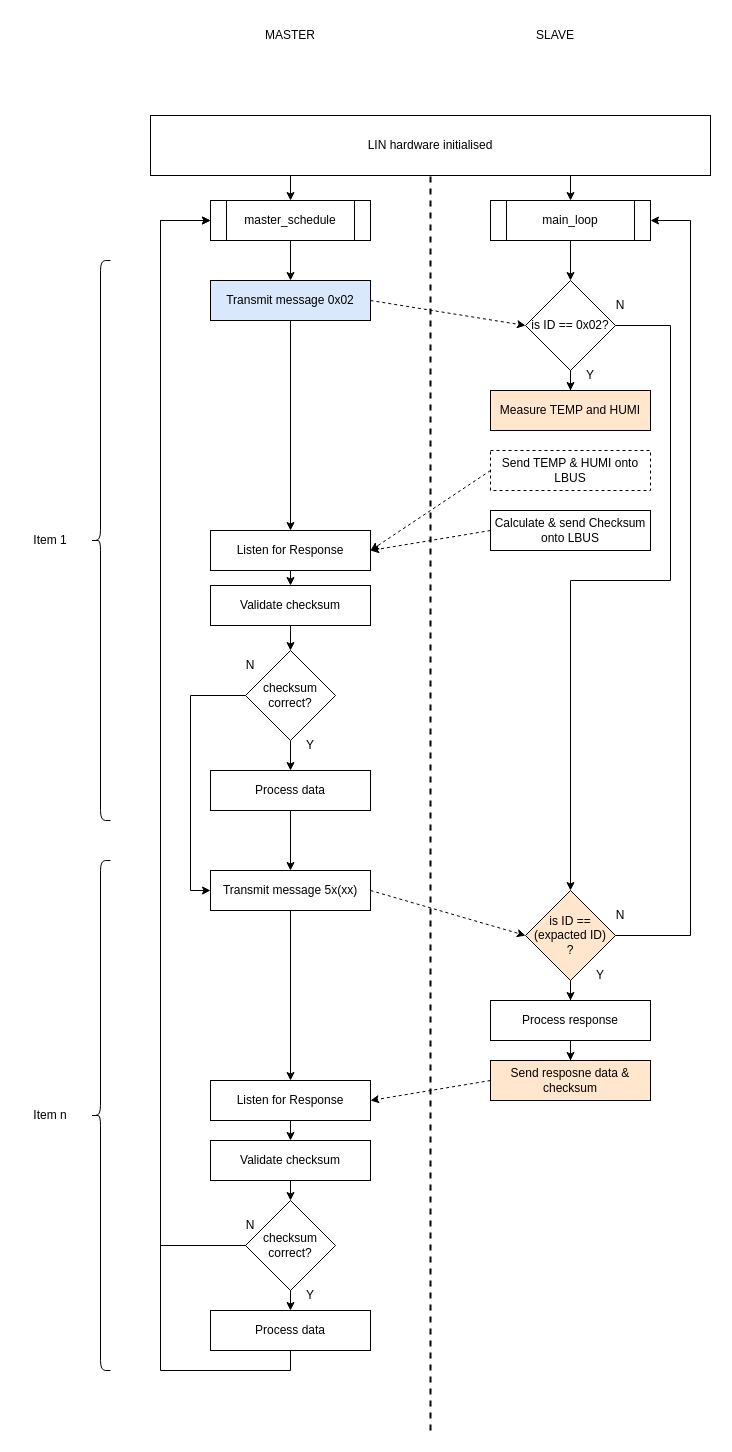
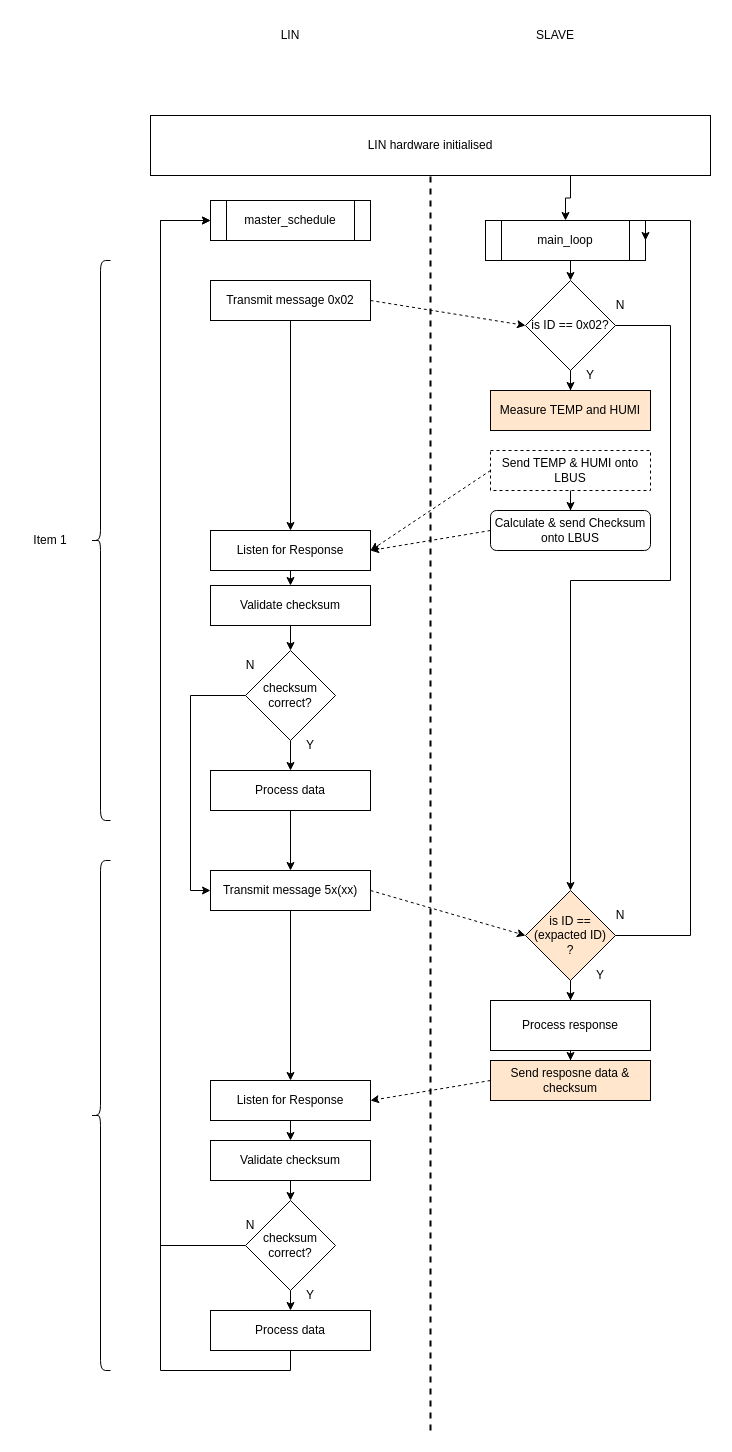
  <mxCell id="0" />
  <mxCell id="1" parent="0" />
- <mxCell id="2" style="edgeStyle=orthogonalEdgeStyle;rounded=0;orthogonalLoop=1;jettySize=auto;html=1;exitX=0.5;exitY=1;exitDx=0;exitDy=0;entryX=0.5;entryY=0;entryDx=0;entryDy=0;" edge="1" parent="1" source="3" target="13"><mxGeometry relative="1" as="geometry" /></mxCell>
  <mxCell id="3" value="master_schedule" style="shape=process;whiteSpace=wrap;html=1;backgroundOutline=1;" vertex="1" parent="1"><mxGeometry x="210" y="200" width="160" height="40" as="geometry" /></mxCell>
  <mxCell id="4" value="" style="endArrow=none;dashed=1;html=1;strokeWidth=2;rounded=0;entryX=0.5;entryY=1;entryDx=0;entryDy=0;" edge="1" parent="1" target="11"><mxGeometry width="50" height="50" relative="1" as="geometry"><mxPoint x="430" y="1430" as="sourcePoint" /><mxPoint x="430" y="40" as="targetPoint" /></mxGeometry></mxCell>
- <mxCell id="5" value="MASTER" style="text;html=1;align=center;verticalAlign=middle;whiteSpace=wrap;rounded=0;" vertex="1" parent="1"><mxGeometry x="260" y="20" width="60" height="30" as="geometry" /></mxCell>
+ <mxCell id="5" value="LIN" style="text;html=1;align=center;verticalAlign=middle;whiteSpace=wrap;rounded=0;" vertex="1" parent="1"><mxGeometry x="260" y="20" width="60" height="30" as="geometry" /></mxCell>
  <mxCell id="6" value="SLAVE" style="text;html=1;align=center;verticalAlign=middle;whiteSpace=wrap;rounded=0;" vertex="1" parent="1"><mxGeometry x="525" y="20" width="60" height="30" as="geometry" /></mxCell>
  <mxCell id="7" style="edgeStyle=orthogonalEdgeStyle;rounded=0;orthogonalLoop=1;jettySize=auto;html=1;exitX=0.5;exitY=1;exitDx=0;exitDy=0;entryX=0.5;entryY=0;entryDx=0;entryDy=0;" edge="1" parent="1" source="8" target="33"><mxGeometry relative="1" as="geometry" /></mxCell>
- <mxCell id="8" value="main_loop" style="shape=process;whiteSpace=wrap;html=1;backgroundOutline=1;" vertex="1" parent="1"><mxGeometry x="490" y="200" width="160" height="40" as="geometry" /></mxCell>
- <mxCell id="9" style="edgeStyle=orthogonalEdgeStyle;rounded=0;orthogonalLoop=1;jettySize=auto;html=1;exitX=0.25;exitY=1;exitDx=0;exitDy=0;" edge="1" parent="1" source="11" target="3"><mxGeometry relative="1" as="geometry" /></mxCell>
+ <mxCell id="8" value="main_loop" style="shape=process;whiteSpace=wrap;html=1;backgroundOutline=1;" vertex="1" parent="1"><mxGeometry x="485" y="220" width="160" height="40" as="geometry" /></mxCell>
  <mxCell id="10" style="edgeStyle=orthogonalEdgeStyle;rounded=0;orthogonalLoop=1;jettySize=auto;html=1;exitX=0.75;exitY=1;exitDx=0;exitDy=0;" edge="1" parent="1" source="11" target="8"><mxGeometry relative="1" as="geometry" /></mxCell>
  <mxCell id="11" value="LIN hardware initialised" style="rounded=0;whiteSpace=wrap;html=1;" vertex="1" parent="1"><mxGeometry x="150" y="115" width="560" height="60" as="geometry" /></mxCell>
  <mxCell id="12" style="edgeStyle=orthogonalEdgeStyle;rounded=0;orthogonalLoop=1;jettySize=auto;html=1;exitX=0.5;exitY=1;exitDx=0;exitDy=0;" edge="1" parent="1" source="13" target="16"><mxGeometry relative="1" as="geometry" /></mxCell>
- <mxCell id="13" value="Transmit message 0x02" style="rounded=0;whiteSpace=wrap;html=1;fillColor=#dae8fc;" vertex="1" parent="1"><mxGeometry x="210" y="280" width="160" height="40" as="geometry" /></mxCell>
+ <mxCell id="13" value="Transmit message 0x02" style="rounded=0;whiteSpace=wrap;html=1;" vertex="1" parent="1"><mxGeometry x="210" y="280" width="160" height="40" as="geometry" /></mxCell>
  <mxCell id="14" value="Measure TEMP and HUMI" style="rounded=0;whiteSpace=wrap;html=1;fillColor=#ffe6cc;" vertex="1" parent="1"><mxGeometry x="490" y="390" width="160" height="40" as="geometry" /></mxCell>
  <mxCell id="15" style="edgeStyle=orthogonalEdgeStyle;rounded=0;orthogonalLoop=1;jettySize=auto;html=1;exitX=0.5;exitY=1;exitDx=0;exitDy=0;entryX=0.5;entryY=0;entryDx=0;entryDy=0;" edge="1" parent="1" source="16" target="21"><mxGeometry relative="1" as="geometry" /></mxCell>
  <mxCell id="16" value="Listen for Response" style="rounded=0;whiteSpace=wrap;html=1;" vertex="1" parent="1"><mxGeometry x="210" y="530" width="160" height="40" as="geometry" /></mxCell>
+ <mxCell id="17" style="edgeStyle=orthogonalEdgeStyle;rounded=0;orthogonalLoop=1;jettySize=auto;html=1;exitX=0.5;exitY=1;exitDx=0;exitDy=0;" edge="1" parent="1" source="18" target="19"><mxGeometry relative="1" as="geometry" /></mxCell>
  <mxCell id="18" value="Send TEMP &amp;amp; HUMI onto LBUS" style="rounded=0;whiteSpace=wrap;html=1;dashed=1;" vertex="1" parent="1"><mxGeometry x="490" y="450" width="160" height="40" as="geometry" /></mxCell>
- <mxCell id="19" value="Calculate &amp;amp; send Checksum onto LBUS" style="rounded=0;whiteSpace=wrap;html=1;" vertex="1" parent="1"><mxGeometry x="490" y="510" width="160" height="40" as="geometry" /></mxCell>
+ <mxCell id="19" value="Calculate &amp;amp; send Checksum onto LBUS" style="whiteSpace=wrap;html=1;rounded=1;" vertex="1" parent="1"><mxGeometry x="490" y="510" width="160" height="40" as="geometry" /></mxCell>
  <mxCell id="20" style="edgeStyle=orthogonalEdgeStyle;rounded=0;orthogonalLoop=1;jettySize=auto;html=1;exitX=0.5;exitY=1;exitDx=0;exitDy=0;entryX=0.5;entryY=0;entryDx=0;entryDy=0;" edge="1" parent="1" source="21" target="43"><mxGeometry relative="1" as="geometry" /></mxCell>
  <mxCell id="21" value="Validate checksum" style="rounded=0;whiteSpace=wrap;html=1;" vertex="1" parent="1"><mxGeometry x="210" y="585" width="160" height="40" as="geometry" /></mxCell>
  <mxCell id="22" value="" style="shape=curlyBracket;whiteSpace=wrap;html=1;rounded=1;labelPosition=left;verticalLabelPosition=middle;align=right;verticalAlign=middle;" vertex="1" parent="1"><mxGeometry x="90" y="260" width="20" height="560" as="geometry" /></mxCell>
  <mxCell id="23" value="Item 1" style="text;html=1;align=center;verticalAlign=middle;whiteSpace=wrap;rounded=0;" vertex="1" parent="1"><mxGeometry x="20" y="525" width="60" height="30" as="geometry" /></mxCell>
  <mxCell id="24" style="edgeStyle=orthogonalEdgeStyle;rounded=0;orthogonalLoop=1;jettySize=auto;html=1;exitX=0.5;exitY=1;exitDx=0;exitDy=0;entryX=0.5;entryY=0;entryDx=0;entryDy=0;" edge="1" parent="1" source="25" target="49"><mxGeometry relative="1" as="geometry" /></mxCell>
  <mxCell id="25" value="Transmit message 5x(xx)" style="rounded=0;whiteSpace=wrap;html=1;" vertex="1" parent="1"><mxGeometry x="210" y="870" width="160" height="40" as="geometry" /></mxCell>
  <mxCell id="26" style="edgeStyle=orthogonalEdgeStyle;rounded=0;orthogonalLoop=1;jettySize=auto;html=1;exitX=0.5;exitY=1;exitDx=0;exitDy=0;" edge="1" parent="1" source="27" target="28"><mxGeometry relative="1" as="geometry" /></mxCell>
- <mxCell id="27" value="Process response" style="rounded=0;whiteSpace=wrap;html=1;" vertex="1" parent="1"><mxGeometry x="490" y="1000" width="160" height="40" as="geometry" /></mxCell>
+ <mxCell id="27" value="Process response" style="rounded=0;whiteSpace=wrap;html=1;" vertex="1" parent="1"><mxGeometry x="490" y="1000" width="160" height="50" as="geometry" /></mxCell>
  <mxCell id="28" value="Send resposne data &amp;amp; checksum" style="rounded=0;whiteSpace=wrap;html=1;fillColor=#ffe6cc;" vertex="1" parent="1"><mxGeometry x="490" y="1060" width="160" height="40" as="geometry" /></mxCell>
  <mxCell id="29" value="" style="shape=curlyBracket;whiteSpace=wrap;html=1;rounded=1;labelPosition=left;verticalLabelPosition=middle;align=right;verticalAlign=middle;" vertex="1" parent="1"><mxGeometry x="90" y="860" width="20" height="510" as="geometry" /></mxCell>
- <mxCell id="30" value="Item n" style="text;html=1;align=center;verticalAlign=middle;whiteSpace=wrap;rounded=0;" vertex="1" parent="1"><mxGeometry x="20" y="1100" width="60" height="30" as="geometry" /></mxCell>
  <mxCell id="31" style="edgeStyle=orthogonalEdgeStyle;rounded=0;orthogonalLoop=1;jettySize=auto;html=1;exitX=0.5;exitY=1;exitDx=0;exitDy=0;" edge="1" parent="1" source="33" target="14"><mxGeometry relative="1" as="geometry" /></mxCell>
  <mxCell id="32" style="edgeStyle=orthogonalEdgeStyle;rounded=0;orthogonalLoop=1;jettySize=auto;html=1;exitX=1;exitY=0.5;exitDx=0;exitDy=0;entryX=0.5;entryY=0;entryDx=0;entryDy=0;" edge="1" parent="1" source="33" target="37"><mxGeometry relative="1" as="geometry"><Array as="points"><mxPoint x="670" y="325" /><mxPoint x="670" y="580" /><mxPoint x="570" y="580" /></Array></mxGeometry></mxCell>
  <mxCell id="33" value="is ID == 0x02?" style="rhombus;whiteSpace=wrap;html=1;" vertex="1" parent="1"><mxGeometry x="525" y="280" width="90" height="90" as="geometry" /></mxCell>
  <mxCell id="34" value="" style="endArrow=classic;html=1;rounded=0;entryX=0;entryY=0.5;entryDx=0;entryDy=0;exitX=1;exitY=0.5;exitDx=0;exitDy=0;dashed=1;" edge="1" parent="1" target="33"><mxGeometry width="50" height="50" relative="1" as="geometry"><mxPoint x="370" y="300" as="sourcePoint" /><mxPoint x="490" y="320" as="targetPoint" /></mxGeometry></mxCell>
  <mxCell id="35" style="edgeStyle=orthogonalEdgeStyle;rounded=0;orthogonalLoop=1;jettySize=auto;html=1;exitX=0.5;exitY=1;exitDx=0;exitDy=0;" edge="1" parent="1" source="37" target="27"><mxGeometry relative="1" as="geometry" /></mxCell>
  <mxCell id="36" style="edgeStyle=orthogonalEdgeStyle;rounded=0;orthogonalLoop=1;jettySize=auto;html=1;exitX=1;exitY=0.5;exitDx=0;exitDy=0;entryX=1;entryY=0.5;entryDx=0;entryDy=0;" edge="1" parent="1" source="37" target="8"><mxGeometry relative="1" as="geometry"><Array as="points"><mxPoint x="690" y="935" /><mxPoint x="690" y="220" /></Array></mxGeometry></mxCell>
  <mxCell id="37" value="is ID == (expacted ID)&lt;br&gt;?" style="rhombus;whiteSpace=wrap;html=1;fillColor=#ffe6cc;" vertex="1" parent="1"><mxGeometry x="525" y="890" width="90" height="90" as="geometry" /></mxCell>
  <mxCell id="38" value="Y" style="text;html=1;align=center;verticalAlign=middle;whiteSpace=wrap;rounded=0;" vertex="1" parent="1"><mxGeometry x="560" y="360" width="60" height="30" as="geometry" /></mxCell>
  <mxCell id="39" value="N" style="text;html=1;align=center;verticalAlign=middle;whiteSpace=wrap;rounded=0;" vertex="1" parent="1"><mxGeometry x="590" y="290" width="60" height="30" as="geometry" /></mxCell>
  <mxCell id="40" value="" style="endArrow=classic;html=1;rounded=0;exitX=0;exitY=0.5;exitDx=0;exitDy=0;dashed=1;" edge="1" parent="1" source="19"><mxGeometry width="50" height="50" relative="1" as="geometry"><mxPoint x="320" y="465" as="sourcePoint" /><mxPoint x="370" y="550" as="targetPoint" /></mxGeometry></mxCell>
  <mxCell id="41" style="edgeStyle=orthogonalEdgeStyle;rounded=0;orthogonalLoop=1;jettySize=auto;html=1;exitX=0.5;exitY=1;exitDx=0;exitDy=0;entryX=0.5;entryY=0;entryDx=0;entryDy=0;" edge="1" parent="1" source="43" target="45"><mxGeometry relative="1" as="geometry" /></mxCell>
  <mxCell id="42" style="edgeStyle=orthogonalEdgeStyle;rounded=0;orthogonalLoop=1;jettySize=auto;html=1;exitX=0;exitY=0.5;exitDx=0;exitDy=0;entryX=0;entryY=0.5;entryDx=0;entryDy=0;" edge="1" parent="1" source="43" target="25"><mxGeometry relative="1" as="geometry"><Array as="points"><mxPoint x="190" y="695" /><mxPoint x="190" y="890" /></Array></mxGeometry></mxCell>
  <mxCell id="43" value="checksum correct?" style="rhombus;whiteSpace=wrap;html=1;" vertex="1" parent="1"><mxGeometry x="245" y="650" width="90" height="90" as="geometry" /></mxCell>
  <mxCell id="44" style="edgeStyle=orthogonalEdgeStyle;rounded=0;orthogonalLoop=1;jettySize=auto;html=1;exitX=0.5;exitY=1;exitDx=0;exitDy=0;entryX=0.5;entryY=0;entryDx=0;entryDy=0;" edge="1" parent="1" source="45" target="25"><mxGeometry relative="1" as="geometry" /></mxCell>
  <mxCell id="45" value="Process data" style="rounded=0;whiteSpace=wrap;html=1;" vertex="1" parent="1"><mxGeometry x="210" y="770" width="160" height="40" as="geometry" /></mxCell>
  <mxCell id="46" value="N" style="text;html=1;align=center;verticalAlign=middle;whiteSpace=wrap;rounded=0;" vertex="1" parent="1"><mxGeometry x="220" y="650" width="60" height="30" as="geometry" /></mxCell>
  <mxCell id="47" value="Y" style="text;html=1;align=center;verticalAlign=middle;whiteSpace=wrap;rounded=0;" vertex="1" parent="1"><mxGeometry x="280" y="730" width="60" height="30" as="geometry" /></mxCell>
  <mxCell id="48" style="edgeStyle=orthogonalEdgeStyle;rounded=0;orthogonalLoop=1;jettySize=auto;html=1;exitX=0.5;exitY=1;exitDx=0;exitDy=0;entryX=0.5;entryY=0;entryDx=0;entryDy=0;" edge="1" parent="1" source="49" target="51"><mxGeometry relative="1" as="geometry" /></mxCell>
  <mxCell id="49" value="Listen for Response" style="rounded=0;whiteSpace=wrap;html=1;" vertex="1" parent="1"><mxGeometry x="210" y="1080" width="160" height="40" as="geometry" /></mxCell>
  <mxCell id="50" style="edgeStyle=orthogonalEdgeStyle;rounded=0;orthogonalLoop=1;jettySize=auto;html=1;exitX=0.5;exitY=1;exitDx=0;exitDy=0;entryX=0.5;entryY=0;entryDx=0;entryDy=0;" edge="1" parent="1" source="51" target="54"><mxGeometry relative="1" as="geometry" /></mxCell>
  <mxCell id="51" value="Validate checksum" style="rounded=0;whiteSpace=wrap;html=1;" vertex="1" parent="1"><mxGeometry x="210" y="1140" width="160" height="40" as="geometry" /></mxCell>
  <mxCell id="52" style="edgeStyle=orthogonalEdgeStyle;rounded=0;orthogonalLoop=1;jettySize=auto;html=1;exitX=0.5;exitY=1;exitDx=0;exitDy=0;entryX=0.5;entryY=0;entryDx=0;entryDy=0;" edge="1" parent="1" source="54" target="56"><mxGeometry relative="1" as="geometry" /></mxCell>
  <mxCell id="53" style="edgeStyle=orthogonalEdgeStyle;rounded=0;orthogonalLoop=1;jettySize=auto;html=1;exitX=0;exitY=0.5;exitDx=0;exitDy=0;entryX=0;entryY=0.5;entryDx=0;entryDy=0;" edge="1" parent="1" source="54" target="3"><mxGeometry relative="1" as="geometry"><Array as="points"><mxPoint x="160" y="1245" /><mxPoint x="160" y="220" /></Array></mxGeometry></mxCell>
  <mxCell id="54" value="checksum correct?" style="rhombus;whiteSpace=wrap;html=1;" vertex="1" parent="1"><mxGeometry x="245" y="1200" width="90" height="90" as="geometry" /></mxCell>
  <mxCell id="55" style="edgeStyle=orthogonalEdgeStyle;rounded=0;orthogonalLoop=1;jettySize=auto;html=1;exitX=0.5;exitY=1;exitDx=0;exitDy=0;entryX=0;entryY=0.5;entryDx=0;entryDy=0;" edge="1" parent="1" source="56" target="3"><mxGeometry relative="1" as="geometry"><Array as="points"><mxPoint x="290" y="1370" /><mxPoint x="160" y="1370" /><mxPoint x="160" y="220" /></Array></mxGeometry></mxCell>
  <mxCell id="56" value="Process data" style="rounded=0;whiteSpace=wrap;html=1;" vertex="1" parent="1"><mxGeometry x="210" y="1310" width="160" height="40" as="geometry" /></mxCell>
  <mxCell id="57" value="N" style="text;html=1;align=center;verticalAlign=middle;whiteSpace=wrap;rounded=0;" vertex="1" parent="1"><mxGeometry x="220" y="1210" width="60" height="30" as="geometry" /></mxCell>
  <mxCell id="58" value="Y" style="text;html=1;align=center;verticalAlign=middle;whiteSpace=wrap;rounded=0;" vertex="1" parent="1"><mxGeometry x="280" y="1280" width="60" height="30" as="geometry" /></mxCell>
  <mxCell id="59" value="" style="endArrow=classic;html=1;rounded=0;entryX=1;entryY=0.5;entryDx=0;entryDy=0;exitX=0;exitY=0.5;exitDx=0;exitDy=0;dashed=1;" edge="1" parent="1" source="18" target="16"><mxGeometry width="50" height="50" relative="1" as="geometry"><mxPoint x="470" y="470" as="sourcePoint" /><mxPoint x="350" y="490" as="targetPoint" /></mxGeometry></mxCell>
  <mxCell id="60" value="" style="endArrow=classic;html=1;rounded=0;entryX=0;entryY=0.5;entryDx=0;entryDy=0;exitX=1;exitY=0.5;exitDx=0;exitDy=0;dashed=1;" edge="1" parent="1" source="25" target="37"><mxGeometry width="50" height="50" relative="1" as="geometry"><mxPoint x="380" y="877.5" as="sourcePoint" /><mxPoint x="535" y="902.5" as="targetPoint" /></mxGeometry></mxCell>
  <mxCell id="61" value="" style="endArrow=classic;html=1;rounded=0;entryX=1;entryY=0.5;entryDx=0;entryDy=0;exitX=0;exitY=0.5;exitDx=0;exitDy=0;dashed=1;" edge="1" parent="1" source="28" target="49"><mxGeometry width="50" height="50" relative="1" as="geometry"><mxPoint x="250" y="970" as="sourcePoint" /><mxPoint x="405" y="1015" as="targetPoint" /></mxGeometry></mxCell>
  <mxCell id="62" value="Y" style="text;html=1;align=center;verticalAlign=middle;whiteSpace=wrap;rounded=0;" vertex="1" parent="1"><mxGeometry x="570" y="960" width="60" height="30" as="geometry" /></mxCell>
  <mxCell id="63" value="N" style="text;html=1;align=center;verticalAlign=middle;whiteSpace=wrap;rounded=0;" vertex="1" parent="1"><mxGeometry x="590" y="900" width="60" height="30" as="geometry" /></mxCell>
